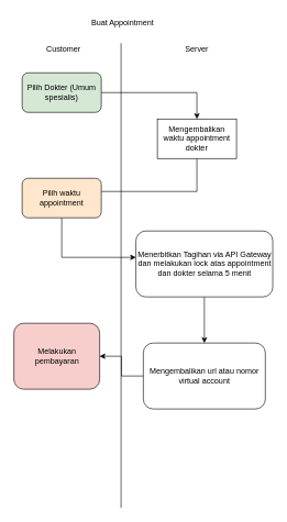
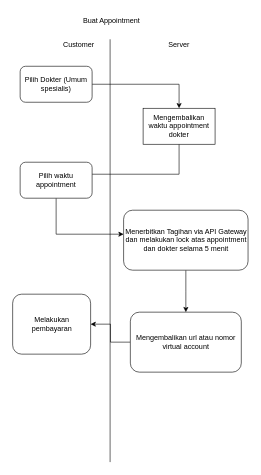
  <mxCell id="0" />
  <mxCell id="1" parent="0" />
  <mxCell id="2" value="Buat Appointment" style="text;html=1;align=center;verticalAlign=middle;whiteSpace=wrap;rounded=0;" vertex="1" parent="1"><mxGeometry x="73" y="20" width="225" height="30" as="geometry" /></mxCell>
  <mxCell id="3" value="" style="edgeStyle=orthogonalEdgeStyle;rounded=0;orthogonalLoop=1;jettySize=auto;html=1;" edge="1" parent="1" source="4" target="9"><mxGeometry relative="1" as="geometry" /></mxCell>
- <mxCell id="4" value="Pilih Dokter (Umum spesialis)" style="rounded=1;whiteSpace=wrap;html=1;fillColor=#d5e8d4;" vertex="1" parent="1"><mxGeometry x="33" y="110" width="120" height="60" as="geometry" /></mxCell>
+ <mxCell id="4" value="Pilih Dokter (Umum spesialis)" style="rounded=1;whiteSpace=wrap;html=1;" vertex="1" parent="1"><mxGeometry x="33" y="110" width="120" height="60" as="geometry" /></mxCell>
  <mxCell id="5" value="" style="endArrow=none;html=1;rounded=0;" edge="1" parent="1"><mxGeometry width="50" height="50" relative="1" as="geometry"><mxPoint x="183" y="770" as="sourcePoint" /><mxPoint x="183" y="65" as="targetPoint" /></mxGeometry></mxCell>
- <mxCell id="6" value="Customer" style="text;html=1;align=center;verticalAlign=middle;whiteSpace=wrap;rounded=0;" vertex="1" parent="1"><mxGeometry x="20.5" y="60" width="150" height="30" as="geometry" /></mxCell>
+ <mxCell id="6" value="Customer" style="text;html=1;align=center;verticalAlign=middle;whiteSpace=wrap;rounded=0;" vertex="1" parent="1"><mxGeometry x="55.5" y="60" width="150" height="30" as="geometry" /></mxCell>
  <mxCell id="7" value="Server" style="text;html=1;align=center;verticalAlign=middle;whiteSpace=wrap;rounded=0;" vertex="1" parent="1"><mxGeometry x="223" y="60" width="150" height="30" as="geometry" /></mxCell>
  <mxCell id="8" value="" style="edgeStyle=orthogonalEdgeStyle;rounded=0;orthogonalLoop=1;jettySize=auto;html=1;endArrow=none;" edge="1" parent="1" source="9" target="11"><mxGeometry relative="1" as="geometry"><Array as="points"><mxPoint x="298" y="290" /><mxPoint x="93" y="290" /></Array></mxGeometry></mxCell>
  <mxCell id="9" value="Mengembalikan waktu appointment dokter" style="whiteSpace=wrap;html=1;rounded=0;" vertex="1" parent="1"><mxGeometry x="238" y="180" width="120" height="60" as="geometry" /></mxCell>
  <mxCell id="10" value="" style="edgeStyle=orthogonalEdgeStyle;rounded=0;orthogonalLoop=1;jettySize=auto;html=1;" edge="1" parent="1" source="11" target="13"><mxGeometry relative="1" as="geometry"><Array as="points"><mxPoint x="93" y="390" /></Array></mxGeometry></mxCell>
- <mxCell id="11" value="Pilih waktu appointment" style="whiteSpace=wrap;html=1;rounded=1;fillColor=#ffe6cc;" vertex="1" parent="1"><mxGeometry x="33" y="270" width="120" height="60" as="geometry" /></mxCell>
+ <mxCell id="11" value="Pilih waktu appointment" style="whiteSpace=wrap;html=1;rounded=1;" vertex="1" parent="1"><mxGeometry x="33" y="270" width="120" height="60" as="geometry" /></mxCell>
  <mxCell id="12" value="" style="edgeStyle=orthogonalEdgeStyle;rounded=0;orthogonalLoop=1;jettySize=auto;html=1;" edge="1" parent="1" source="13" target="15"><mxGeometry relative="1" as="geometry" /></mxCell>
  <mxCell id="13" value="Menerbitkan Tagihan via API Gateway dan melakukan lock atas appointment dan dokter selama 5 menit" style="whiteSpace=wrap;html=1;rounded=1;" vertex="1" parent="1"><mxGeometry x="205.5" y="350" width="207.5" height="100" as="geometry" /></mxCell>
  <mxCell id="14" value="" style="edgeStyle=orthogonalEdgeStyle;rounded=0;orthogonalLoop=1;jettySize=auto;html=1;" edge="1" parent="1" source="15" target="16"><mxGeometry relative="1" as="geometry" /></mxCell>
  <mxCell id="15" value="Mengembalikan url atau nomor virtual account" style="whiteSpace=wrap;html=1;rounded=1;" vertex="1" parent="1"><mxGeometry x="216.75" y="520" width="185" height="100" as="geometry" /></mxCell>
- <mxCell id="16" value="Melakukan pembayaran" style="whiteSpace=wrap;html=1;rounded=1;fillColor=#f8cecc;" vertex="1" parent="1"><mxGeometry x="20.5" y="490" width="130" height="100" as="geometry" /></mxCell>
+ <mxCell id="16" value="Melakukan pembayaran" style="whiteSpace=wrap;html=1;rounded=1;" vertex="1" parent="1"><mxGeometry x="20.5" y="490" width="130" height="100" as="geometry" /></mxCell>
